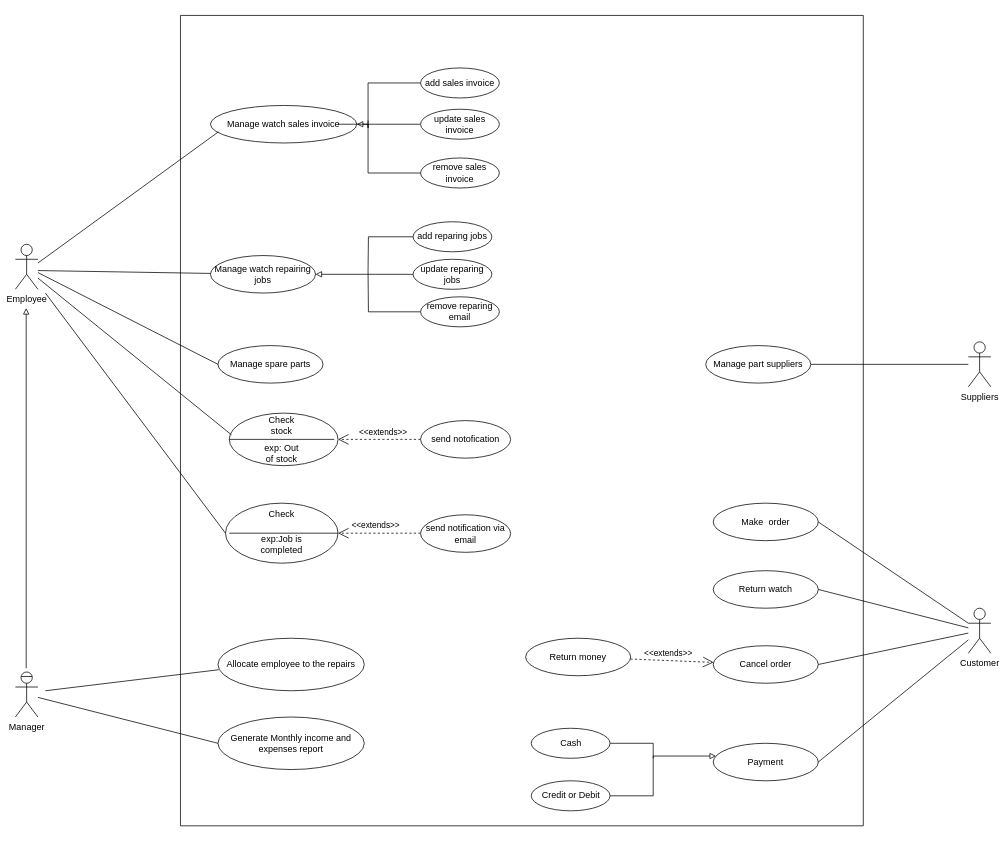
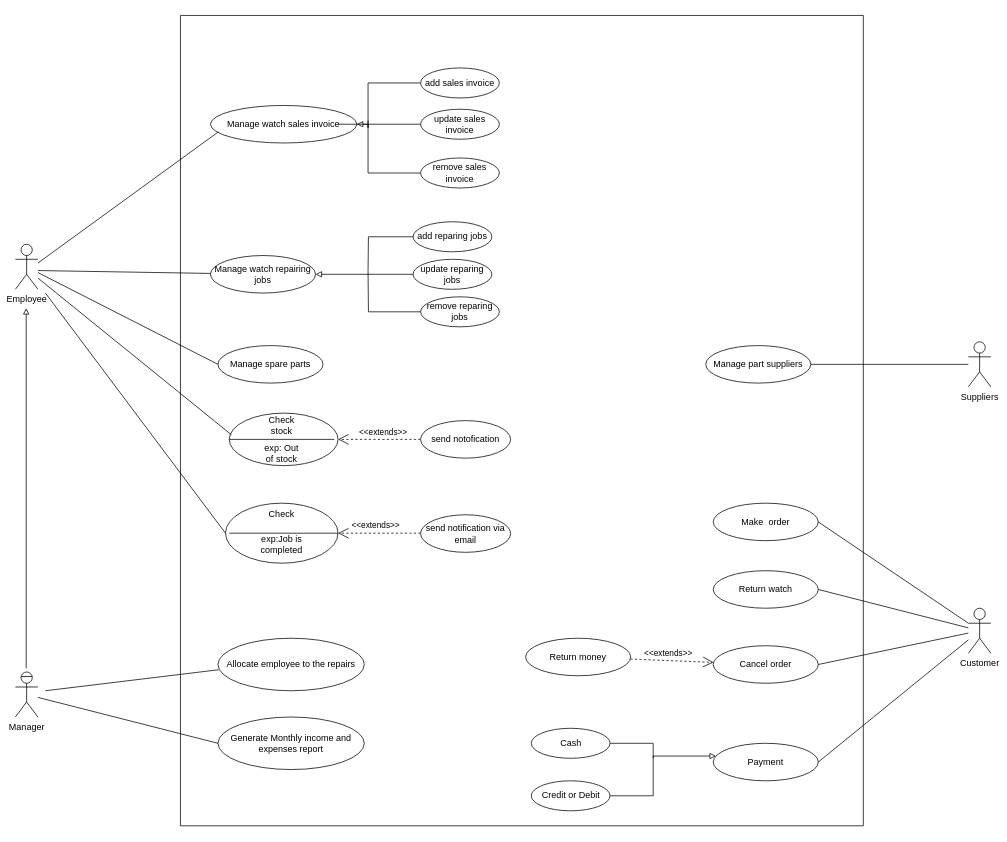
  <mxCell id="0" />
  <mxCell id="1" parent="0" />
  <mxCell id="2" value="" style="ellipse;whiteSpace=wrap;html=1;" parent="1" vertex="1"><mxGeometry x="300" y="670" width="150" height="80" as="geometry" /></mxCell>
  <mxCell id="3" value="" style="line;strokeWidth=1;fillColor=none;align=left;verticalAlign=middle;spacingTop=-1;spacingLeft=3;spacingRight=3;rotatable=0;labelPosition=right;points=[];portConstraint=eastwest;" parent="1" vertex="1"><mxGeometry x="305" y="685.5" width="145" height="49" as="geometry" /></mxCell>
  <mxCell id="4" value="Check" style="text;html=1;strokeColor=none;fillColor=none;align=center;verticalAlign=middle;whiteSpace=wrap;rounded=0;" parent="1" vertex="1"><mxGeometry x="345" y="670" width="60" height="30" as="geometry" /></mxCell>
  <mxCell id="5" value="exp:Job is completed" style="text;html=1;strokeColor=none;fillColor=none;align=center;verticalAlign=middle;whiteSpace=wrap;rounded=0;" parent="1" vertex="1"><mxGeometry x="345" y="710" width="60" height="30" as="geometry" /></mxCell>
  <mxCell id="6" value="send notification via email" style="ellipse;whiteSpace=wrap;html=1;" parent="1" vertex="1"><mxGeometry x="560" y="685.5" width="120" height="50" as="geometry" /></mxCell>
  <mxCell id="7" value="Manage watch repairing jobs" style="ellipse;whiteSpace=wrap;html=1;" parent="1" vertex="1"><mxGeometry x="280" y="340" width="140" height="50" as="geometry" /></mxCell>
  <mxCell id="8" value="Manage watch sales invoice" style="ellipse;whiteSpace=wrap;html=1;" parent="1" vertex="1"><mxGeometry x="280" y="140" width="195" height="50" as="geometry" /></mxCell>
  <mxCell id="9" value="Employee" style="shape=umlActor;verticalLabelPosition=bottom;verticalAlign=top;html=1;outlineConnect=0;" parent="1" vertex="1"><mxGeometry x="20" y="325" width="30" height="60" as="geometry" /></mxCell>
  <mxCell id="10" style="rounded=0;orthogonalLoop=1;jettySize=auto;html=1;endArrow=none;endFill=0;edgeStyle=orthogonalEdgeStyle;" parent="1" source="11" edge="1"><mxGeometry relative="1" as="geometry"><mxPoint x="490" y="160" as="targetPoint" /><Array as="points"><mxPoint x="490" y="110" /><mxPoint x="490" y="170" /></Array></mxGeometry></mxCell>
  <mxCell id="11" value="add sales invoice" style="ellipse;whiteSpace=wrap;html=1;" parent="1" vertex="1"><mxGeometry x="560" y="90" width="105" height="40" as="geometry" /></mxCell>
  <mxCell id="12" style="edgeStyle=none;rounded=0;orthogonalLoop=1;jettySize=auto;html=1;endArrow=block;endFill=0;exitX=0;exitY=0.5;exitDx=0;exitDy=0;entryX=1;entryY=0.5;entryDx=0;entryDy=0;" parent="1" source="13" target="8" edge="1"><mxGeometry relative="1" as="geometry"><mxPoint x="410" y="165" as="targetPoint" /></mxGeometry></mxCell>
  <mxCell id="13" value="update sales invoice" style="ellipse;whiteSpace=wrap;html=1;" parent="1" vertex="1"><mxGeometry x="560" y="145" width="105" height="40" as="geometry" /></mxCell>
  <mxCell id="14" style="edgeStyle=orthogonalEdgeStyle;rounded=0;orthogonalLoop=1;jettySize=auto;html=1;endArrow=none;endFill=0;elbow=vertical;" parent="1" source="15" edge="1"><mxGeometry relative="1" as="geometry"><mxPoint x="450" y="165" as="targetPoint" /><Array as="points"><mxPoint x="490" y="230" /><mxPoint x="490" y="165" /></Array></mxGeometry></mxCell>
  <mxCell id="15" value="remove sales invoice" style="ellipse;whiteSpace=wrap;html=1;" parent="1" vertex="1"><mxGeometry x="560" y="210" width="105" height="40" as="geometry" /></mxCell>
  <mxCell id="16" style="edgeStyle=orthogonalEdgeStyle;rounded=0;orthogonalLoop=1;jettySize=auto;html=1;endArrow=none;endFill=0;elbow=vertical;" parent="1" source="17" edge="1"><mxGeometry relative="1" as="geometry"><mxPoint x="490" y="360" as="targetPoint" /></mxGeometry></mxCell>
  <mxCell id="17" value="add reparing jobs" style="ellipse;whiteSpace=wrap;html=1;" parent="1" vertex="1"><mxGeometry x="550" y="295" width="105" height="40" as="geometry" /></mxCell>
  <mxCell id="18" style="edgeStyle=orthogonalEdgeStyle;rounded=0;orthogonalLoop=1;jettySize=auto;html=1;entryX=1;entryY=0.5;entryDx=0;entryDy=0;endArrow=block;endFill=0;elbow=vertical;" parent="1" source="19" target="7" edge="1"><mxGeometry relative="1" as="geometry" /></mxCell>
  <mxCell id="19" value="update reparing jobs" style="ellipse;whiteSpace=wrap;html=1;" parent="1" vertex="1"><mxGeometry x="550" y="345" width="105" height="40" as="geometry" /></mxCell>
  <mxCell id="20" style="edgeStyle=orthogonalEdgeStyle;rounded=0;orthogonalLoop=1;jettySize=auto;html=1;exitX=0.5;exitY=1;exitDx=0;exitDy=0;" parent="1" source="19" target="19" edge="1"><mxGeometry relative="1" as="geometry" /></mxCell>
  <mxCell id="21" style="edgeStyle=orthogonalEdgeStyle;rounded=0;orthogonalLoop=1;jettySize=auto;html=1;endArrow=none;endFill=0;elbow=vertical;" parent="1" source="22" edge="1"><mxGeometry relative="1" as="geometry"><mxPoint x="490" y="360" as="targetPoint" /></mxGeometry></mxCell>
- <mxCell id="22" value="remove reparing email" style="ellipse;whiteSpace=wrap;html=1;" parent="1" vertex="1"><mxGeometry x="560" y="395" width="105" height="40" as="geometry" /></mxCell>
+ <mxCell id="22" value="remove reparing jobs" style="ellipse;whiteSpace=wrap;html=1;" parent="1" vertex="1"><mxGeometry x="560" y="395" width="105" height="40" as="geometry" /></mxCell>
  <mxCell id="23" style="rounded=0;orthogonalLoop=1;jettySize=auto;html=1;endArrow=none;endFill=0;elbow=vertical;exitX=0;exitY=0.5;exitDx=0;exitDy=0;" parent="1" source="24" target="9" edge="1"><mxGeometry relative="1" as="geometry"><mxPoint x="70" y="370" as="targetPoint" /></mxGeometry></mxCell>
  <mxCell id="24" value="Manage spare parts" style="ellipse;whiteSpace=wrap;html=1;" parent="1" vertex="1"><mxGeometry x="290" y="460" width="140" height="50" as="geometry" /></mxCell>
  <mxCell id="25" value="" style="ellipse;whiteSpace=wrap;html=1;" parent="1" vertex="1"><mxGeometry x="305" y="550" width="145" height="70" as="geometry" /></mxCell>
  <mxCell id="26" value="Check stock" style="text;html=1;strokeColor=none;fillColor=none;align=center;verticalAlign=middle;whiteSpace=wrap;rounded=0;" parent="1" vertex="1"><mxGeometry x="345" y="551" width="60" height="30" as="geometry" /></mxCell>
  <mxCell id="27" value="" style="line;strokeWidth=1;fillColor=none;align=left;verticalAlign=middle;spacingTop=-1;spacingLeft=3;spacingRight=3;rotatable=0;labelPosition=right;points=[];portConstraint=eastwest;" parent="1" vertex="1"><mxGeometry x="305" y="581" width="140" height="8" as="geometry" /></mxCell>
  <mxCell id="28" value="exp: Out of stock" style="text;html=1;strokeColor=none;fillColor=none;align=center;verticalAlign=middle;whiteSpace=wrap;rounded=0;" parent="1" vertex="1"><mxGeometry x="345" y="589" width="60" height="30" as="geometry" /></mxCell>
  <mxCell id="29" value="&amp;lt;&amp;lt;extends&amp;gt;&amp;gt;" style="endArrow=open;endSize=12;dashed=1;html=1;rounded=0;exitX=0;exitY=0.5;exitDx=0;exitDy=0;entryX=1;entryY=0.5;entryDx=0;entryDy=0;" parent="1" source="30" target="25" edge="1"><mxGeometry x="-0.091" y="-10" width="160" relative="1" as="geometry"><mxPoint x="560" y="644.5" as="sourcePoint" /><mxPoint x="450" y="610" as="targetPoint" /><Array as="points"><mxPoint x="500" y="585" /></Array><mxPoint as="offset" /></mxGeometry></mxCell>
  <mxCell id="30" value="send notofication" style="ellipse;whiteSpace=wrap;html=1;" parent="1" vertex="1"><mxGeometry x="560" y="560" width="120" height="50" as="geometry" /></mxCell>
  <mxCell id="31" style="edgeStyle=none;rounded=0;orthogonalLoop=1;jettySize=auto;html=1;entryX=1;entryY=0.5;entryDx=0;entryDy=0;endArrow=none;endFill=0;elbow=vertical;" parent="1" source="32" target="33" edge="1"><mxGeometry relative="1" as="geometry" /></mxCell>
  <mxCell id="32" value="Suppliers" style="shape=umlActor;verticalLabelPosition=bottom;verticalAlign=top;html=1;outlineConnect=0;" parent="1" vertex="1"><mxGeometry x="1290" y="455" width="30" height="60" as="geometry" /></mxCell>
  <mxCell id="33" value="Manage part suppliers" style="ellipse;whiteSpace=wrap;html=1;" parent="1" vertex="1"><mxGeometry x="940" y="460" width="140" height="50" as="geometry" /></mxCell>
  <mxCell id="34" value="" style="endArrow=none;html=1;rounded=0;entryX=0.054;entryY=0.704;entryDx=0;entryDy=0;entryPerimeter=0;" parent="1" target="8" edge="1"><mxGeometry width="50" height="50" relative="1" as="geometry"><mxPoint x="50" y="350" as="sourcePoint" /><mxPoint x="210" y="285" as="targetPoint" /></mxGeometry></mxCell>
  <mxCell id="35" value="" style="endArrow=none;html=1;rounded=0;exitX=0.021;exitY=0.414;exitDx=0;exitDy=0;exitPerimeter=0;" parent="1" source="25" edge="1"><mxGeometry width="50" height="50" relative="1" as="geometry"><mxPoint x="630" y="520" as="sourcePoint" /><mxPoint x="50" y="370" as="targetPoint" /></mxGeometry></mxCell>
  <mxCell id="36" value="" style="endArrow=none;html=1;rounded=0;entryX=0;entryY=0.5;entryDx=0;entryDy=0;" parent="1" target="2" edge="1"><mxGeometry width="50" height="50" relative="1" as="geometry"><mxPoint x="60" y="390" as="sourcePoint" /><mxPoint x="230" y="730" as="targetPoint" /></mxGeometry></mxCell>
  <mxCell id="37" value="" style="endArrow=none;html=1;rounded=0;" parent="1" target="7" edge="1"><mxGeometry width="50" height="50" relative="1" as="geometry"><mxPoint x="50" y="360" as="sourcePoint" /><mxPoint x="230" y="320" as="targetPoint" /></mxGeometry></mxCell>
  <mxCell id="38" style="edgeStyle=none;rounded=0;orthogonalLoop=1;jettySize=auto;html=1;endArrow=block;endFill=0;elbow=vertical;" parent="1" edge="1"><mxGeometry relative="1" as="geometry"><mxPoint x="34.38" y="410" as="targetPoint" /><mxPoint x="34.38" y="890" as="sourcePoint" /></mxGeometry></mxCell>
  <mxCell id="39" value="Manager" style="shape=umlActor;verticalLabelPosition=bottom;verticalAlign=top;html=1;" parent="1" vertex="1"><mxGeometry x="20" y="895" width="30" height="60" as="geometry" /></mxCell>
  <mxCell id="40" value="Allocate employee to the repairs" style="ellipse;whiteSpace=wrap;html=1;" parent="1" vertex="1"><mxGeometry x="290" y="850" width="195" height="70" as="geometry" /></mxCell>
  <mxCell id="41" value="Generate Monthly income and expenses report" style="ellipse;whiteSpace=wrap;html=1;" parent="1" vertex="1"><mxGeometry x="290" y="955" width="195" height="70" as="geometry" /></mxCell>
  <mxCell id="42" value="" style="endArrow=none;html=1;rounded=0;entryX=0.005;entryY=0.6;entryDx=0;entryDy=0;entryPerimeter=0;" parent="1" target="40" edge="1"><mxGeometry width="50" height="50" relative="1" as="geometry"><mxPoint x="60" y="920" as="sourcePoint" /><mxPoint x="240" y="1005" as="targetPoint" /></mxGeometry></mxCell>
  <mxCell id="43" value="" style="endArrow=none;html=1;rounded=0;entryX=0;entryY=0.5;entryDx=0;entryDy=0;" parent="1" source="39" target="41" edge="1"><mxGeometry width="50" height="50" relative="1" as="geometry"><mxPoint x="170" y="950" as="sourcePoint" /><mxPoint x="305.975" y="992" as="targetPoint" /></mxGeometry></mxCell>
  <mxCell id="44" value="Customer" style="shape=umlActor;verticalLabelPosition=bottom;verticalAlign=top;html=1;" parent="1" vertex="1"><mxGeometry x="1290" y="810" width="30" height="60" as="geometry" /></mxCell>
  <mxCell id="45" value="Make&amp;nbsp; order" style="ellipse;whiteSpace=wrap;html=1;" parent="1" vertex="1"><mxGeometry x="950" y="670" width="140" height="50" as="geometry" /></mxCell>
  <mxCell id="46" value="Return watch" style="ellipse;whiteSpace=wrap;html=1;" parent="1" vertex="1"><mxGeometry x="950" y="760" width="140" height="50" as="geometry" /></mxCell>
  <mxCell id="47" value="Cancel order" style="ellipse;whiteSpace=wrap;html=1;" parent="1" vertex="1"><mxGeometry x="950" y="860" width="140" height="50" as="geometry" /></mxCell>
  <mxCell id="48" value="Payment" style="ellipse;whiteSpace=wrap;html=1;" parent="1" vertex="1"><mxGeometry x="950" y="990" width="140" height="50" as="geometry" /></mxCell>
  <mxCell id="49" value="Return money" style="ellipse;whiteSpace=wrap;html=1;" parent="1" vertex="1"><mxGeometry x="700" y="850" width="140" height="50" as="geometry" /></mxCell>
  <mxCell id="50" style="edgeStyle=orthogonalEdgeStyle;rounded=0;orthogonalLoop=1;jettySize=auto;html=1;endArrow=none;endFill=0;elbow=vertical;" parent="1" source="51" edge="1"><mxGeometry relative="1" as="geometry"><mxPoint x="870" y="1010" as="targetPoint" /><Array as="points"><mxPoint x="870" y="990" /><mxPoint x="870" y="1000" /></Array></mxGeometry></mxCell>
  <mxCell id="51" value="Cash" style="ellipse;whiteSpace=wrap;html=1;" parent="1" vertex="1"><mxGeometry x="707.5" y="970" width="105" height="40" as="geometry" /></mxCell>
  <mxCell id="52" style="edgeStyle=orthogonalEdgeStyle;rounded=0;orthogonalLoop=1;jettySize=auto;html=1;endArrow=block;endFill=0;elbow=vertical;" parent="1" source="53" target="48" edge="1"><mxGeometry relative="1" as="geometry"><mxPoint x="930" y="1050" as="targetPoint" /><Array as="points"><mxPoint x="870" y="1060" /><mxPoint x="870" y="1007" /></Array></mxGeometry></mxCell>
  <mxCell id="53" value="Credit or Debit" style="ellipse;whiteSpace=wrap;html=1;" parent="1" vertex="1"><mxGeometry x="707.5" y="1040" width="105" height="40" as="geometry" /></mxCell>
  <mxCell id="54" value="" style="endArrow=none;html=1;rounded=0;exitX=1;exitY=0.5;exitDx=0;exitDy=0;entryX=0;entryY=0.333;entryDx=0;entryDy=0;entryPerimeter=0;" parent="1" source="45" target="44" edge="1"><mxGeometry width="50" height="50" relative="1" as="geometry"><mxPoint x="1330" y="770" as="sourcePoint" /><mxPoint x="1350" y="820" as="targetPoint" /></mxGeometry></mxCell>
  <mxCell id="55" value="" style="endArrow=none;html=1;rounded=0;exitX=1;exitY=0.5;exitDx=0;exitDy=0;" parent="1" source="46" target="44" edge="1"><mxGeometry width="50" height="50" relative="1" as="geometry"><mxPoint x="1260" y="740.5" as="sourcePoint" /><mxPoint x="1420" y="830.5" as="targetPoint" /></mxGeometry></mxCell>
  <mxCell id="56" value="" style="endArrow=none;html=1;rounded=0;exitX=1;exitY=0.5;exitDx=0;exitDy=0;" parent="1" source="47" target="44" edge="1"><mxGeometry width="50" height="50" relative="1" as="geometry"><mxPoint x="1290" y="890" as="sourcePoint" /><mxPoint x="1420" y="975" as="targetPoint" /></mxGeometry></mxCell>
  <mxCell id="57" value="" style="endArrow=none;html=1;rounded=0;exitX=1;exitY=0.5;exitDx=0;exitDy=0;" parent="1" source="48" target="44" edge="1"><mxGeometry width="50" height="50" relative="1" as="geometry"><mxPoint x="1320" y="940" as="sourcePoint" /><mxPoint x="1470" y="1025" as="targetPoint" /></mxGeometry></mxCell>
  <mxCell id="58" value="&amp;lt;&amp;lt;extends&amp;gt;&amp;gt;" style="endArrow=open;endSize=12;dashed=1;html=1;rounded=0;exitX=0;exitY=0.5;exitDx=0;exitDy=0;entryX=1;entryY=0.5;entryDx=0;entryDy=0;" parent="1" edge="1"><mxGeometry x="0.091" y="-10" width="160" relative="1" as="geometry"><mxPoint x="560" y="710" as="sourcePoint" /><mxPoint x="450" y="710" as="targetPoint" /><Array as="points"><mxPoint x="500" y="710" /></Array><mxPoint as="offset" /></mxGeometry></mxCell>
  <mxCell id="59" style="edgeStyle=none;rounded=0;orthogonalLoop=1;jettySize=auto;html=1;exitX=0.25;exitY=0.1;exitDx=0;exitDy=0;exitPerimeter=0;entryX=0.75;entryY=0.1;entryDx=0;entryDy=0;entryPerimeter=0;endArrow=none;endFill=0;elbow=vertical;" parent="1" source="39" target="39" edge="1"><mxGeometry relative="1" as="geometry" /></mxCell>
  <mxCell id="60" value="" style="swimlane;startSize=0;" parent="1" vertex="1"><mxGeometry x="240" y="20" width="910" height="1080" as="geometry"><mxRectangle x="130" y="-300" width="50" height="40" as="alternateBounds" /></mxGeometry></mxCell>
  <mxCell id="61" value="&amp;lt;&amp;lt;extends&amp;gt;&amp;gt;" style="endArrow=open;endSize=12;dashed=1;html=1;rounded=0;" parent="1" source="49" target="47" edge="1"><mxGeometry x="-0.098" y="10" width="160" relative="1" as="geometry"><mxPoint x="880" y="810" as="sourcePoint" /><mxPoint x="770" y="810" as="targetPoint" /><Array as="points" /><mxPoint as="offset" /></mxGeometry></mxCell>
